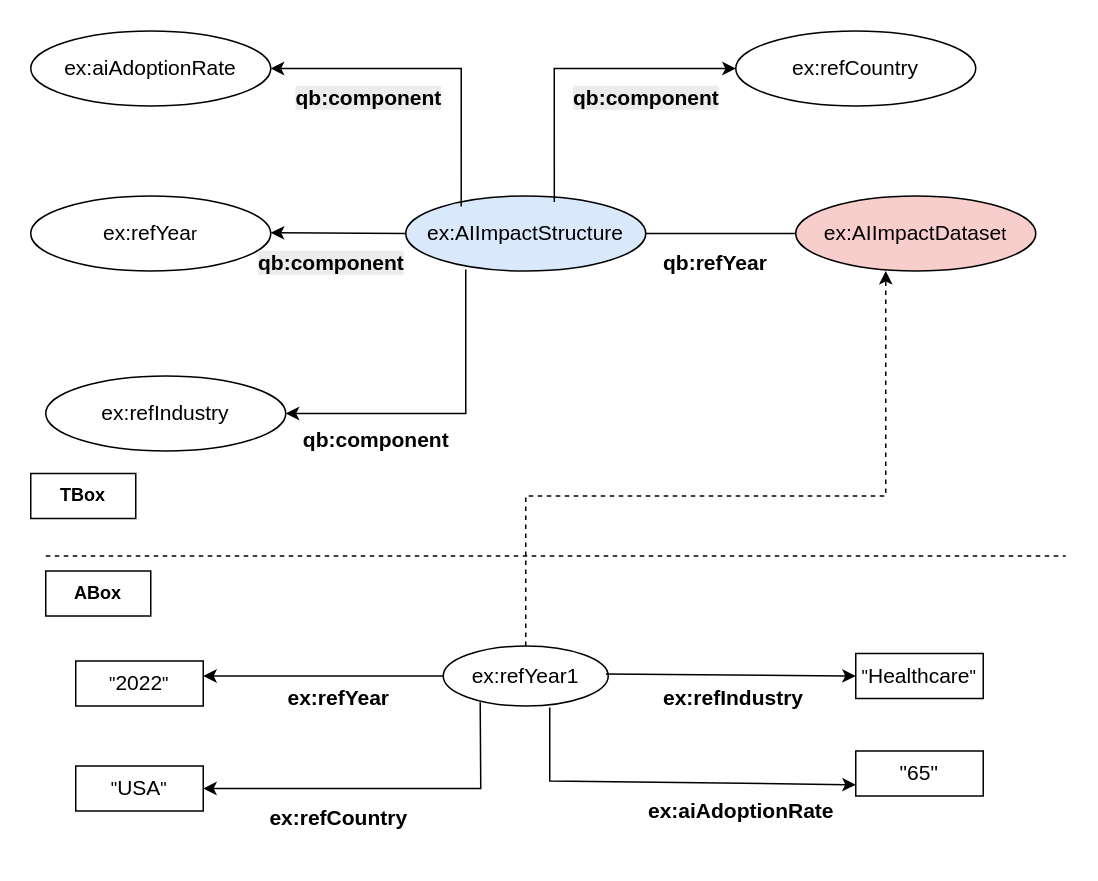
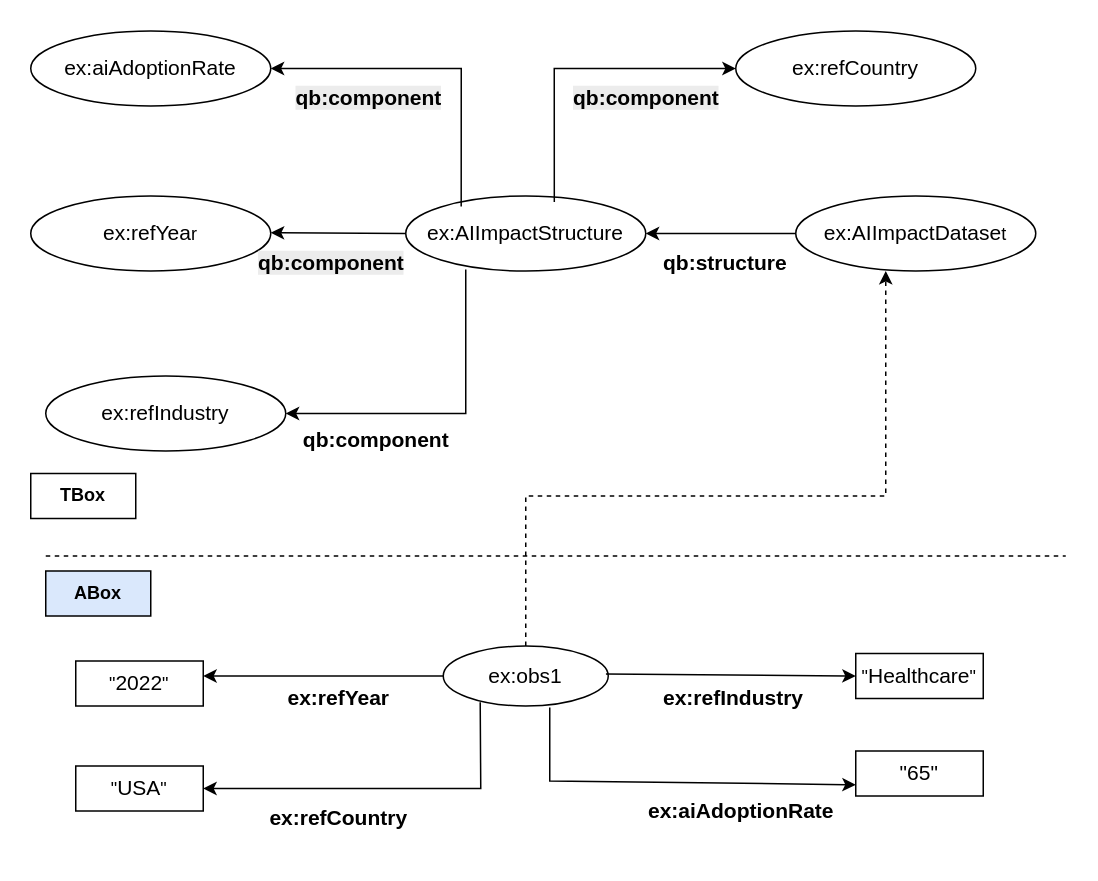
  <mxCell id="0" />
  <mxCell id="1" parent="0" />
- <mxCell id="2" value="&lt;font style=&quot;font-size: 14px;&quot;&gt;ex:AIImpactDatase&lt;/font&gt;t" style="ellipse;whiteSpace=wrap;html=1;fillColor=#f8cecc;" vertex="1" parent="1"><mxGeometry x="530" y="130" width="160" height="50" as="geometry" /></mxCell>
- <mxCell id="3" value="&lt;font style=&quot;font-size: 14px;&quot;&gt;ex:AIImpactStructure&lt;/font&gt;" style="ellipse;whiteSpace=wrap;html=1;fillColor=#dae8fc;" vertex="1" parent="1"><mxGeometry x="270" y="130" width="160" height="50" as="geometry" /></mxCell>
+ <mxCell id="2" value="&lt;font style=&quot;font-size: 14px;&quot;&gt;ex:AIImpactDatase&lt;/font&gt;t" style="ellipse;whiteSpace=wrap;html=1;" vertex="1" parent="1"><mxGeometry x="530" y="130" width="160" height="50" as="geometry" /></mxCell>
+ <mxCell id="3" value="&lt;font style=&quot;font-size: 14px;&quot;&gt;ex:AIImpactStructure&lt;/font&gt;" style="ellipse;whiteSpace=wrap;html=1;" vertex="1" parent="1"><mxGeometry x="270" y="130" width="160" height="50" as="geometry" /></mxCell>
  <mxCell id="4" value="&lt;font style=&quot;font-size: 14px;&quot;&gt;ex:refCountry&lt;/font&gt;" style="ellipse;whiteSpace=wrap;html=1;" vertex="1" parent="1"><mxGeometry x="490" y="20" width="160" height="50" as="geometry" /></mxCell>
  <mxCell id="5" value="&lt;font style=&quot;font-size: 14px;&quot;&gt;ex:refYea&lt;/font&gt;r" style="ellipse;whiteSpace=wrap;html=1;" vertex="1" parent="1"><mxGeometry x="20" y="130" width="160" height="50" as="geometry" /></mxCell>
  <mxCell id="6" value="&lt;font style=&quot;font-size: 14px;&quot;&gt;ex:refIndustry&lt;/font&gt;" style="ellipse;whiteSpace=wrap;html=1;" vertex="1" parent="1"><mxGeometry x="30" y="250" width="160" height="50" as="geometry" /></mxCell>
  <mxCell id="7" value="&lt;font style=&quot;font-size: 14px;&quot;&gt;ex:aiAdoptionRate&lt;/font&gt;" style="ellipse;whiteSpace=wrap;html=1;" vertex="1" parent="1"><mxGeometry x="20" y="20" width="160" height="50" as="geometry" /></mxCell>
- <mxCell id="8" value="" style="endArrow=none;html=1;rounded=0;entryX=1;entryY=0.5;entryDx=0;entryDy=0;exitX=0;exitY=0.5;exitDx=0;exitDy=0;" edge="1" parent="1" source="2" target="3"><mxGeometry width="50" height="50" relative="1" as="geometry"><mxPoint x="240" y="-50" as="sourcePoint" /><mxPoint x="220" y="-150" as="targetPoint" /></mxGeometry></mxCell>
+ <mxCell id="8" value="" style="endArrow=classic;html=1;rounded=0;entryX=1;entryY=0.5;entryDx=0;entryDy=0;exitX=0;exitY=0.5;exitDx=0;exitDy=0;" edge="1" parent="1" source="2" target="3"><mxGeometry width="50" height="50" relative="1" as="geometry"><mxPoint x="240" y="-50" as="sourcePoint" /><mxPoint x="220" y="-150" as="targetPoint" /></mxGeometry></mxCell>
  <mxCell id="9" value="" style="endArrow=classic;html=1;rounded=0;entryX=0;entryY=0.5;entryDx=0;entryDy=0;exitX=0.619;exitY=0.08;exitDx=0;exitDy=0;exitPerimeter=0;" edge="1" parent="1" source="3" target="4"><mxGeometry width="50" height="50" relative="1" as="geometry"><mxPoint x="368.96" y="122" as="sourcePoint" /><mxPoint x="430" y="70" as="targetPoint" /><Array as="points"><mxPoint x="369" y="45" /></Array></mxGeometry></mxCell>
  <mxCell id="10" value="" style="endArrow=classic;html=1;rounded=0;exitX=0.231;exitY=0.14;exitDx=0;exitDy=0;exitPerimeter=0;entryX=1;entryY=0.5;entryDx=0;entryDy=0;" edge="1" parent="1" source="3" target="7"><mxGeometry width="50" height="50" relative="1" as="geometry"><mxPoint x="440" y="10" as="sourcePoint" /><mxPoint x="179" y="39" as="targetPoint" /><Array as="points"><mxPoint x="307" y="45" /></Array></mxGeometry></mxCell>
  <mxCell id="11" value="" style="endArrow=classic;html=1;rounded=0;entryX=1;entryY=0.5;entryDx=0;entryDy=0;exitX=0;exitY=0.5;exitDx=0;exitDy=0;" edge="1" parent="1" source="3"><mxGeometry width="50" height="50" relative="1" as="geometry"><mxPoint x="250" y="154.5" as="sourcePoint" /><mxPoint x="180" y="154.5" as="targetPoint" /></mxGeometry></mxCell>
  <mxCell id="12" value="" style="endArrow=classic;html=1;rounded=0;entryX=1;entryY=0.5;entryDx=0;entryDy=0;" edge="1" parent="1" target="6"><mxGeometry width="50" height="50" relative="1" as="geometry"><mxPoint x="310" y="179" as="sourcePoint" /><mxPoint x="240" y="220" as="targetPoint" /><Array as="points"><mxPoint x="310" y="275" /></Array></mxGeometry></mxCell>
  <mxCell id="13" value="&lt;b&gt;TBox&lt;/b&gt;" style="rounded=0;whiteSpace=wrap;html=1;" vertex="1" parent="1"><mxGeometry x="20" y="315" width="70" height="30" as="geometry" /></mxCell>
  <mxCell id="14" value="" style="endArrow=none;dashed=1;html=1;rounded=0;fillColor=#FF0000;" edge="1" parent="1"><mxGeometry width="50" height="50" relative="1" as="geometry"><mxPoint x="30" y="370" as="sourcePoint" /><mxPoint x="710" y="370" as="targetPoint" /><Array as="points"><mxPoint x="370" y="370" /></Array></mxGeometry></mxCell>
  <mxCell id="15" value="&lt;font style=&quot;font-size: 14px;&quot;&gt;&lt;b&gt;qb:component&lt;/b&gt;&lt;/font&gt;" style="text;html=1;align=center;verticalAlign=middle;resizable=0;points=[];autosize=1;strokeColor=none;fillColor=none;" vertex="1" parent="1"><mxGeometry x="190" y="278" width="120" height="30" as="geometry" /></mxCell>
- <mxCell id="16" value="&lt;b&gt;ABox&lt;/b&gt;" style="rounded=0;whiteSpace=wrap;html=1;" vertex="1" parent="1"><mxGeometry x="30" y="380" width="70" height="30" as="geometry" /></mxCell>
+ <mxCell id="16" value="&lt;b&gt;ABox&lt;/b&gt;" style="rounded=0;whiteSpace=wrap;html=1;fillColor=#dae8fc;" vertex="1" parent="1"><mxGeometry x="30" y="380" width="70" height="30" as="geometry" /></mxCell>
  <mxCell id="17" value="&lt;span style=&quot;color: rgb(0, 0, 0); font-family: Helvetica; font-size: 14px; font-style: normal; font-variant-ligatures: normal; font-variant-caps: normal; letter-spacing: normal; orphans: 2; text-align: center; text-indent: 0px; text-transform: none; widows: 2; word-spacing: 0px; -webkit-text-stroke-width: 0px; white-space: nowrap; background-color: rgb(236, 236, 236); text-decoration-thickness: initial; text-decoration-style: initial; text-decoration-color: initial; float: none; display: inline !important;&quot;&gt;&lt;b&gt;qb:component&lt;/b&gt;&lt;/span&gt;" style="text;whiteSpace=wrap;html=1;" vertex="1" parent="1"><mxGeometry x="170" y="160" width="120" height="40" as="geometry" /></mxCell>
  <mxCell id="18" value="&lt;span style=&quot;color: rgb(0, 0, 0); font-family: Helvetica; font-size: 14px; font-style: normal; font-variant-ligatures: normal; font-variant-caps: normal; letter-spacing: normal; orphans: 2; text-align: center; text-indent: 0px; text-transform: none; widows: 2; word-spacing: 0px; -webkit-text-stroke-width: 0px; white-space: nowrap; background-color: rgb(236, 236, 236); text-decoration-thickness: initial; text-decoration-style: initial; text-decoration-color: initial; float: none; display: inline !important;&quot;&gt;&lt;b&gt;qb:component&lt;/b&gt;&lt;/span&gt;" style="text;whiteSpace=wrap;html=1;" vertex="1" parent="1"><mxGeometry x="195" y="50" width="120" height="40" as="geometry" /></mxCell>
  <mxCell id="19" value="&lt;span style=&quot;color: rgb(0, 0, 0); font-family: Helvetica; font-size: 14px; font-style: normal; font-variant-ligatures: normal; font-variant-caps: normal; letter-spacing: normal; orphans: 2; text-align: center; text-indent: 0px; text-transform: none; widows: 2; word-spacing: 0px; -webkit-text-stroke-width: 0px; white-space: nowrap; background-color: rgb(236, 236, 236); text-decoration-thickness: initial; text-decoration-style: initial; text-decoration-color: initial; float: none; display: inline !important;&quot;&gt;&lt;b&gt;qb:component&lt;/b&gt;&lt;/span&gt;" style="text;whiteSpace=wrap;html=1;" vertex="1" parent="1"><mxGeometry x="380" y="50" width="120" height="40" as="geometry" /></mxCell>
- <mxCell id="20" value="&lt;font style=&quot;font-size: 14px;&quot;&gt;&lt;b&gt;qb:refYear&lt;/b&gt;&lt;/font&gt;" style="text;whiteSpace=wrap;html=1;" vertex="1" parent="1"><mxGeometry x="440" y="160" width="100" height="40" as="geometry" /></mxCell>
- <mxCell id="21" value="&lt;font style=&quot;font-size: 14px;&quot;&gt;ex:refYear1&lt;/font&gt;" style="ellipse;whiteSpace=wrap;html=1;" vertex="1" parent="1"><mxGeometry x="295" y="430" width="110" height="40" as="geometry" /></mxCell>
+ <mxCell id="20" value="&lt;font style=&quot;font-size: 14px;&quot;&gt;&lt;b&gt;qb:structure&lt;/b&gt;&lt;/font&gt;" style="text;whiteSpace=wrap;html=1;" vertex="1" parent="1"><mxGeometry x="440" y="160" width="100" height="40" as="geometry" /></mxCell>
+ <mxCell id="21" value="&lt;font style=&quot;font-size: 14px;&quot;&gt;ex:obs1&lt;/font&gt;" style="ellipse;whiteSpace=wrap;html=1;" vertex="1" parent="1"><mxGeometry x="295" y="430" width="110" height="40" as="geometry" /></mxCell>
  <mxCell id="22" value="&quot;&lt;font style=&quot;font-size: 14px;&quot;&gt;2022&lt;/font&gt;&quot;" style="rounded=0;whiteSpace=wrap;html=1;" vertex="1" parent="1"><mxGeometry x="50" y="440" width="85" height="30" as="geometry" /></mxCell>
  <mxCell id="23" value="&quot;&lt;font style=&quot;font-size: 14px;&quot;&gt;Healthcare&lt;/font&gt;&quot;" style="rounded=0;whiteSpace=wrap;html=1;" vertex="1" parent="1"><mxGeometry x="570" y="435" width="85" height="30" as="geometry" /></mxCell>
  <mxCell id="24" value="&quot;&lt;font style=&quot;font-size: 14px;&quot;&gt;USA&lt;/font&gt;&quot;" style="rounded=0;whiteSpace=wrap;html=1;" vertex="1" parent="1"><mxGeometry x="50" y="510" width="85" height="30" as="geometry" /></mxCell>
  <mxCell id="25" value="&lt;font style=&quot;font-size: 14px;&quot;&gt;&quot;65&quot;&lt;/font&gt;" style="rounded=0;whiteSpace=wrap;html=1;" vertex="1" parent="1"><mxGeometry x="570" y="500" width="85" height="30" as="geometry" /></mxCell>
  <mxCell id="26" value="" style="endArrow=classic;html=1;rounded=0;entryX=0.375;entryY=1;entryDx=0;entryDy=0;entryPerimeter=0;exitX=0.5;exitY=0;exitDx=0;exitDy=0;dashed=1;" edge="1" parent="1" source="21" target="2"><mxGeometry width="50" height="50" relative="1" as="geometry"><mxPoint x="340" y="339" as="sourcePoint" /><mxPoint x="511" y="250" as="targetPoint" /><Array as="points"><mxPoint x="350" y="330" /><mxPoint x="590" y="330" /></Array></mxGeometry></mxCell>
  <mxCell id="27" value="" style="endArrow=classic;html=1;rounded=0;exitX=0;exitY=0.5;exitDx=0;exitDy=0;" edge="1" parent="1" source="21"><mxGeometry width="50" height="50" relative="1" as="geometry"><mxPoint x="280" y="454.94" as="sourcePoint" /><mxPoint x="135" y="450" as="targetPoint" /></mxGeometry></mxCell>
  <mxCell id="28" value="" style="endArrow=classic;html=1;rounded=0;entryX=1;entryY=0.5;entryDx=0;entryDy=0;exitX=0.224;exitY=0.939;exitDx=0;exitDy=0;exitPerimeter=0;" edge="1" parent="1" source="21" target="24"><mxGeometry width="50" height="50" relative="1" as="geometry"><mxPoint x="315" y="470" as="sourcePoint" /><mxPoint x="195" y="526" as="targetPoint" /><Array as="points"><mxPoint x="320" y="525" /></Array></mxGeometry></mxCell>
  <mxCell id="29" value="" style="endArrow=classic;html=1;rounded=0;entryX=0;entryY=0.5;entryDx=0;entryDy=0;exitX=0.986;exitY=0.306;exitDx=0;exitDy=0;exitPerimeter=0;" edge="1" parent="1" target="23"><mxGeometry width="50" height="50" relative="1" as="geometry"><mxPoint x="403.46" y="448.62" as="sourcePoint" /><mxPoint x="550" y="451.38" as="targetPoint" /></mxGeometry></mxCell>
  <mxCell id="30" value="" style="endArrow=classic;html=1;rounded=0;entryX=0;entryY=0.75;entryDx=0;entryDy=0;" edge="1" parent="1" target="25"><mxGeometry width="50" height="50" relative="1" as="geometry"><mxPoint x="366" y="471" as="sourcePoint" /><mxPoint x="560" y="560" as="targetPoint" /><Array as="points"><mxPoint x="366" y="520" /></Array></mxGeometry></mxCell>
  <mxCell id="31" value="&lt;b&gt;&lt;font style=&quot;font-size: 14px;&quot;&gt;ex:refYear&lt;/font&gt;&lt;/b&gt;" style="text;html=1;align=center;verticalAlign=middle;resizable=0;points=[];autosize=1;strokeColor=none;fillColor=none;" vertex="1" parent="1"><mxGeometry x="180" y="450" width="90" height="30" as="geometry" /></mxCell>
  <mxCell id="32" value="&lt;b&gt;&lt;font style=&quot;font-size: 14px;&quot;&gt;ex:refCountry&lt;/font&gt;&lt;/b&gt;" style="text;html=1;align=center;verticalAlign=middle;resizable=0;points=[];autosize=1;strokeColor=none;fillColor=none;" vertex="1" parent="1"><mxGeometry x="165" y="530" width="120" height="30" as="geometry" /></mxCell>
  <mxCell id="33" value="&lt;b&gt;&lt;font style=&quot;font-size: 14px;&quot;&gt;ex:refIndustry&lt;/font&gt;&lt;/b&gt;" style="text;whiteSpace=wrap;html=1;" vertex="1" parent="1"><mxGeometry x="440" y="450" width="110" height="40" as="geometry" /></mxCell>
  <mxCell id="34" value="&lt;b&gt;&lt;font style=&quot;font-size: 14px;&quot;&gt;ex:aiAdoptionRate&lt;/font&gt;&lt;/b&gt;" style="text;whiteSpace=wrap;html=1;" vertex="1" parent="1"><mxGeometry x="430" y="525" width="130" height="40" as="geometry" /></mxCell>
